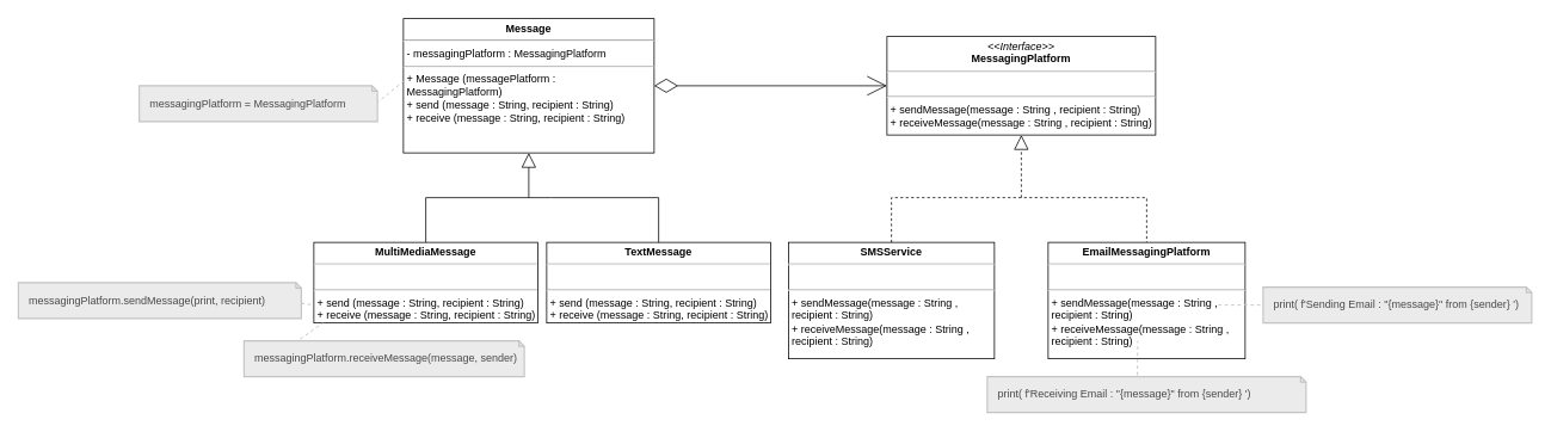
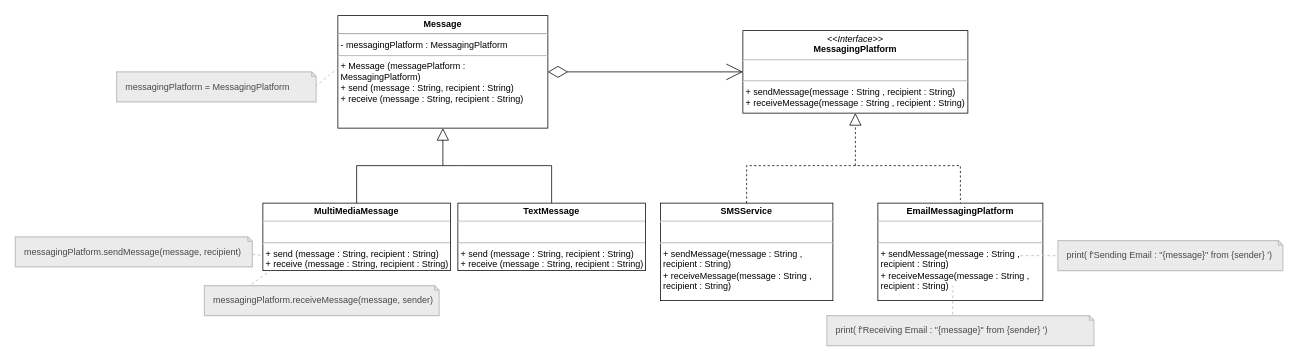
  <mxCell id="0" />
  <mxCell id="1" parent="0" />
  <mxCell id="2" value="&lt;p style=&quot;margin: 4px 0px 0px; text-align: center; font-size: 12px;&quot;&gt;&lt;i style=&quot;font-size: 12px;&quot;&gt;&amp;lt;&amp;lt;Interface&amp;gt;&amp;gt;&lt;/i&gt;&lt;br style=&quot;font-size: 12px;&quot;&gt;&lt;b style=&quot;font-size: 12px;&quot;&gt;MessagingPlatform&lt;/b&gt;&lt;/p&gt;&lt;hr style=&quot;font-size: 12px;&quot;&gt;&lt;p style=&quot;margin: 0px 0px 0px 4px; font-size: 12px;&quot;&gt;&lt;br style=&quot;font-size: 12px;&quot;&gt;&lt;/p&gt;&lt;hr style=&quot;font-size: 12px;&quot;&gt;&lt;p style=&quot;margin: 0px 0px 0px 4px; font-size: 12px;&quot;&gt;+ sendMessage(message : String , recipient : String)&lt;/p&gt;&lt;p style=&quot;margin: 0px 0px 0px 4px; font-size: 12px;&quot;&gt;+ receiveMessage(message : String , recipient : String)&lt;br style=&quot;font-size: 12px;&quot;&gt;&lt;/p&gt;" style="verticalAlign=top;align=left;overflow=fill;fontSize=12;fontFamily=Helvetica;html=1;whiteSpace=wrap;" parent="1" vertex="1"><mxGeometry x="990" y="40" width="300" height="110" as="geometry" /></mxCell>
  <mxCell id="3" value="&lt;p style=&quot;margin: 4px 0px 0px; text-align: center; font-size: 12px;&quot;&gt;&lt;b style=&quot;font-size: 12px;&quot;&gt;Message&lt;/b&gt;&lt;/p&gt;&lt;hr style=&quot;font-size: 12px;&quot;&gt;&lt;p style=&quot;margin: 0px 0px 0px 4px; font-size: 12px;&quot;&gt;- messagingPlatform : MessagingPlatform&lt;/p&gt;&lt;hr style=&quot;font-size: 12px;&quot;&gt;&lt;p style=&quot;margin: 0px 0px 0px 4px; font-size: 12px;&quot;&gt;+ Message (messagePlatform : MessagingPlatform)&lt;/p&gt;&lt;p style=&quot;margin: 0px 0px 0px 4px; font-size: 12px;&quot;&gt;+ send (message : String, recipient : String)&lt;/p&gt;&lt;p style=&quot;margin: 0px 0px 0px 4px; font-size: 12px;&quot;&gt;+ receive (message : String, recipient : String)&lt;br style=&quot;font-size: 12px;&quot;&gt;&lt;/p&gt;" style="verticalAlign=top;align=left;overflow=fill;fontSize=12;fontFamily=Helvetica;html=1;whiteSpace=wrap;movable=0;resizable=0;rotatable=0;deletable=0;editable=0;locked=1;connectable=0;" parent="1" vertex="1"><mxGeometry x="450" y="20" width="280" height="150" as="geometry" /></mxCell>
  <mxCell id="4" value="&lt;p style=&quot;margin: 4px 0px 0px; text-align: center; font-size: 12px;&quot;&gt;&lt;b style=&quot;font-size: 12px;&quot;&gt;SMSService&lt;/b&gt;&lt;/p&gt;&lt;hr style=&quot;font-size: 12px;&quot;&gt;&lt;p style=&quot;margin: 0px 0px 0px 4px; font-size: 12px;&quot;&gt;&lt;br style=&quot;font-size: 12px;&quot;&gt;&lt;/p&gt;&lt;hr style=&quot;font-size: 12px;&quot;&gt;&lt;p style=&quot;border-color: var(--border-color); margin: 0px 0px 0px 4px; font-size: 12px;&quot;&gt;+ sendMessage(message : String , recipient : String)&lt;/p&gt;&lt;p style=&quot;border-color: var(--border-color); margin: 0px 0px 0px 4px; font-size: 12px;&quot;&gt;+ receiveMessage(message : String , recipient : String)&lt;/p&gt;" style="verticalAlign=top;align=left;overflow=fill;fontSize=12;fontFamily=Helvetica;html=1;whiteSpace=wrap;" parent="1" vertex="1"><mxGeometry x="880" y="270" width="230" height="130" as="geometry" /></mxCell>
  <mxCell id="5" value="&lt;p style=&quot;margin: 4px 0px 0px; text-align: center; font-size: 12px;&quot;&gt;&lt;b style=&quot;font-size: 12px;&quot;&gt;EmailMessagingPlatform&lt;/b&gt;&lt;/p&gt;&lt;hr style=&quot;font-size: 12px;&quot;&gt;&lt;p style=&quot;margin: 0px 0px 0px 4px; font-size: 12px;&quot;&gt;&lt;br style=&quot;font-size: 12px;&quot;&gt;&lt;/p&gt;&lt;hr style=&quot;font-size: 12px;&quot;&gt;&lt;p style=&quot;border-color: var(--border-color); margin: 0px 0px 0px 4px; font-size: 12px;&quot;&gt;+ sendMessage(message : String , recipient : String)&lt;/p&gt;&lt;p style=&quot;border-color: var(--border-color); margin: 0px 0px 0px 4px; font-size: 12px;&quot;&gt;+ receiveMessage(message : String , recipient : String)&lt;/p&gt;" style="verticalAlign=top;align=left;overflow=fill;fontSize=12;fontFamily=Helvetica;html=1;whiteSpace=wrap;movable=0;resizable=0;rotatable=0;deletable=0;editable=0;locked=1;connectable=0;" parent="1" vertex="1"><mxGeometry x="1170" y="270" width="220" height="130" as="geometry" /></mxCell>
  <mxCell id="6" value="&lt;p style=&quot;margin: 4px 0px 0px; text-align: center; font-size: 12px;&quot;&gt;&lt;b style=&quot;font-size: 12px;&quot;&gt;MultiMediaMessage&lt;/b&gt;&lt;/p&gt;&lt;hr style=&quot;font-size: 12px;&quot;&gt;&lt;p style=&quot;margin: 0px 0px 0px 4px; font-size: 12px;&quot;&gt;&lt;br style=&quot;font-size: 12px;&quot;&gt;&lt;/p&gt;&lt;hr style=&quot;font-size: 12px;&quot;&gt;&lt;p style=&quot;border-color: var(--border-color); margin: 0px 0px 0px 4px; font-size: 12px;&quot;&gt;+ send (message : String, recipient : String)&lt;/p&gt;&lt;p style=&quot;border-color: var(--border-color); margin: 0px 0px 0px 4px; font-size: 12px;&quot;&gt;+ receive (message : String, recipient : String)&lt;/p&gt;" style="verticalAlign=top;align=left;overflow=fill;fontSize=12;fontFamily=Helvetica;html=1;whiteSpace=wrap;movable=0;resizable=0;rotatable=0;deletable=0;editable=0;locked=1;connectable=0;" parent="1" vertex="1"><mxGeometry x="350" y="270" width="250" height="90" as="geometry" /></mxCell>
  <mxCell id="7" value="&lt;p style=&quot;margin: 4px 0px 0px; text-align: center; font-size: 12px;&quot;&gt;&lt;b style=&quot;font-size: 12px;&quot;&gt;TextMessage&lt;/b&gt;&lt;/p&gt;&lt;hr style=&quot;font-size: 12px;&quot;&gt;&lt;p style=&quot;margin: 0px 0px 0px 4px; font-size: 12px;&quot;&gt;&lt;br style=&quot;font-size: 12px;&quot;&gt;&lt;/p&gt;&lt;hr style=&quot;font-size: 12px;&quot;&gt;&lt;p style=&quot;border-color: var(--border-color); margin: 0px 0px 0px 4px; font-size: 12px;&quot;&gt;+ send (message : String, recipient : String)&lt;/p&gt;&lt;p style=&quot;border-color: var(--border-color); margin: 0px 0px 0px 4px; font-size: 12px;&quot;&gt;+ receive (message : String, recipient : String)&lt;/p&gt;" style="verticalAlign=top;align=left;overflow=fill;fontSize=12;fontFamily=Helvetica;html=1;whiteSpace=wrap;" parent="1" vertex="1"><mxGeometry x="610" y="270" width="250" height="90" as="geometry" /></mxCell>
  <mxCell id="8" value="" style="endArrow=block;endFill=0;endSize=14;html=1;rounded=0;entryX=0.5;entryY=1;entryDx=0;entryDy=0;fontSize=12;" parent="1" target="3" edge="1"><mxGeometry width="160" relative="1" as="geometry"><mxPoint x="590" y="220" as="sourcePoint" /><mxPoint x="840" y="270" as="targetPoint" /></mxGeometry></mxCell>
  <mxCell id="9" value="" style="endArrow=none;html=1;rounded=0;exitX=0.5;exitY=0;exitDx=0;exitDy=0;entryX=0.5;entryY=0;entryDx=0;entryDy=0;fontSize=12;" parent="1" source="6" target="7" edge="1"><mxGeometry width="50" height="50" relative="1" as="geometry"><mxPoint x="430" y="270" as="sourcePoint" /><mxPoint x="770" y="270" as="targetPoint" /><Array as="points"><mxPoint x="475" y="220" /><mxPoint x="615" y="220" /><mxPoint x="735" y="220" /></Array></mxGeometry></mxCell>
  <mxCell id="10" value="" style="endArrow=block;endFill=0;endSize=14;html=1;rounded=0;entryX=0.5;entryY=1;entryDx=0;entryDy=0;dashed=1;fontSize=12;" parent="1" target="2" edge="1"><mxGeometry width="160" relative="1" as="geometry"><mxPoint x="1140" y="220" as="sourcePoint" /><mxPoint x="1270" y="170" as="targetPoint" /></mxGeometry></mxCell>
  <mxCell id="11" value="" style="endArrow=none;html=1;rounded=0;entryX=0.5;entryY=0;entryDx=0;entryDy=0;dashed=1;fontSize=12;exitX=0.5;exitY=0;exitDx=0;exitDy=0;" parent="1" source="4" target="5" edge="1"><mxGeometry width="50" height="50" relative="1" as="geometry"><mxPoint x="1100" y="270" as="sourcePoint" /><mxPoint x="1440" y="270" as="targetPoint" /><Array as="points"><mxPoint x="995" y="220" /><mxPoint x="1280" y="220" /></Array></mxGeometry></mxCell>
  <mxCell id="12" value="" style="endArrow=diamondThin;endFill=0;endSize=24;html=1;rounded=0;entryX=1;entryY=0.5;entryDx=0;entryDy=0;exitX=0;exitY=0.5;exitDx=0;exitDy=0;startArrow=open;startFill=0;startSize=20;fontSize=12;" parent="1" source="2" target="3" edge="1"><mxGeometry width="160" relative="1" as="geometry"><mxPoint x="850" y="280" as="sourcePoint" /><mxPoint x="1010" y="280" as="targetPoint" /></mxGeometry></mxCell>
  <mxCell id="13" style="rounded=0;orthogonalLoop=1;jettySize=auto;html=1;startArrow=none;startFill=1;startSize=3;jumpStyle=none;endArrow=none;endFill=0;anchorPointDirection=0;bendable=0;editable=1;movable=1;resizable=1;rotatable=1;deletable=1;locked=0;connectable=1;backgroundOutline=0;snapToPoint=1;flowAnimation=0;strokeColor=#C3C3C3;dashed=1;shadow=0;strokeWidth=1.2;exitX=0.996;exitY=0.489;exitDx=0;exitDy=0;exitPerimeter=0;entryX=0;entryY=0.5;entryDx=0;entryDy=0;fontSize=12;" parent="1" source="14" edge="1"><mxGeometry relative="1" as="geometry"><mxPoint x="189" y="362.5" as="sourcePoint" /><mxPoint x="240" y="330" as="targetPoint" /></mxGeometry></mxCell>
- <mxCell id="14" value="&lt;font color=&quot;#494949&quot;&gt;&lt;div&gt;&lt;span style=&quot;background-color: initial;&quot;&gt;messagingPlatform.sendMessage(print, recipient)&lt;/span&gt;&lt;br&gt;&lt;/div&gt;&lt;/font&gt;" style="shape=note;size=6;align=left;spacingLeft=10;html=1;whiteSpace=wrap;strokeWidth=1.5;strokeColor=#C3C3C3;gradientColor=none;fillColor=#EBEBEB;" parent="1" vertex="1"><mxGeometry x="20" y="315" width="316" height="40" as="geometry" /></mxCell>
+ <mxCell id="14" value="&lt;font color=&quot;#494949&quot;&gt;&lt;div&gt;&lt;span style=&quot;background-color: initial;&quot;&gt;messagingPlatform.sendMessage(message, recipient)&lt;/span&gt;&lt;br&gt;&lt;/div&gt;&lt;/font&gt;" style="shape=note;size=6;align=left;spacingLeft=10;html=1;whiteSpace=wrap;strokeWidth=1.5;strokeColor=#C3C3C3;gradientColor=none;fillColor=#EBEBEB;" parent="1" vertex="1"><mxGeometry x="20" y="315" width="316" height="40" as="geometry" /></mxCell>
  <mxCell id="15" value="&lt;font color=&quot;#494949&quot; style=&quot;font-size: 12px;&quot;&gt;&lt;div style=&quot;font-size: 12px;&quot;&gt;&lt;span style=&quot;background-color: initial;&quot;&gt;messagingPlatform.receiveMessage(message, sender)&lt;/span&gt;&lt;br&gt;&lt;/div&gt;&lt;/font&gt;" style="shape=note;size=6;align=left;spacingLeft=10;html=1;whiteSpace=wrap;strokeWidth=1.5;strokeColor=#C3C3C3;gradientColor=none;fillColor=#EBEBEB;fontSize=12;" parent="1" vertex="1"><mxGeometry x="272" y="380" width="313" height="40" as="geometry" /></mxCell>
  <mxCell id="16" style="rounded=0;orthogonalLoop=1;jettySize=auto;html=1;startArrow=none;startFill=1;startSize=3;jumpStyle=none;endArrow=none;endFill=0;anchorPointDirection=0;bendable=0;editable=1;movable=1;resizable=1;rotatable=1;deletable=1;locked=0;connectable=1;backgroundOutline=0;snapToPoint=1;flowAnimation=0;strokeColor=#C3C3C3;dashed=1;shadow=0;strokeWidth=1.2;exitX=0.201;exitY=-0.051;exitDx=0;exitDy=0;exitPerimeter=0;fontSize=12;" parent="1" source="15" edge="1"><mxGeometry relative="1" as="geometry"><mxPoint x="205" y="340" as="sourcePoint" /><mxPoint x="360" y="360" as="targetPoint" /></mxGeometry></mxCell>
  <mxCell id="17" style="rounded=0;orthogonalLoop=1;jettySize=auto;html=1;startArrow=none;startFill=1;startSize=3;jumpStyle=none;endArrow=none;endFill=0;anchorPointDirection=0;bendable=0;editable=1;movable=1;resizable=1;rotatable=1;deletable=1;locked=0;connectable=1;backgroundOutline=0;snapToPoint=1;flowAnimation=0;strokeColor=#C3C3C3;dashed=1;shadow=0;strokeWidth=1.2;exitX=0.996;exitY=0.489;exitDx=0;exitDy=0;exitPerimeter=0;fontSize=12;" parent="1" source="18" edge="1"><mxGeometry relative="1" as="geometry"><mxPoint x="339" y="152.5" as="sourcePoint" /><mxPoint x="450" y="90" as="targetPoint" /></mxGeometry></mxCell>
  <mxCell id="18" value="&lt;font color=&quot;#494949&quot; style=&quot;font-size: 12px;&quot;&gt;&lt;div style=&quot;font-size: 12px;&quot;&gt;&lt;span style=&quot;background-color: initial;&quot;&gt;messagingPlatform = MessagingPlatform&lt;/span&gt;&lt;br&gt;&lt;/div&gt;&lt;/font&gt;" style="shape=note;size=6;align=left;spacingLeft=10;html=1;whiteSpace=wrap;strokeWidth=1.5;strokeColor=#C3C3C3;gradientColor=none;fillColor=#EBEBEB;fontSize=12;" parent="1" vertex="1"><mxGeometry x="155" y="95" width="266" height="40" as="geometry" /></mxCell>
  <mxCell id="19" style="rounded=0;orthogonalLoop=1;jettySize=auto;html=1;startArrow=none;startFill=1;startSize=3;jumpStyle=none;endArrow=none;endFill=0;anchorPointDirection=0;bendable=0;editable=1;movable=1;resizable=1;rotatable=1;deletable=1;locked=0;connectable=1;backgroundOutline=0;snapToPoint=1;flowAnimation=0;strokeColor=#C3C3C3;dashed=1;shadow=0;strokeWidth=1.2;exitX=0.471;exitY=-0.041;exitDx=0;exitDy=0;exitPerimeter=0;fontSize=12;" parent="1" source="20" edge="1"><mxGeometry relative="1" as="geometry"><mxPoint x="1619" y="432.5" as="sourcePoint" /><mxPoint x="1270" y="380" as="targetPoint" /></mxGeometry></mxCell>
  <mxCell id="20" value="&lt;font color=&quot;#494949&quot; style=&quot;font-size: 12px;&quot;&gt;&lt;div style=&quot;font-size: 12px;&quot;&gt;&lt;span style=&quot;background-color: initial;&quot;&gt;print( f'Receiving Email : &quot;{message}&quot; from {sender} ')&lt;/span&gt;&lt;br&gt;&lt;/div&gt;&lt;/font&gt;" style="shape=note;size=6;align=left;spacingLeft=10;html=1;whiteSpace=wrap;strokeWidth=1.5;strokeColor=#C3C3C3;gradientColor=none;fillColor=#EBEBEB;fontSize=12;" parent="1" vertex="1"><mxGeometry x="1102" y="420" width="356" height="40" as="geometry" /></mxCell>
  <mxCell id="21" value="&lt;font color=&quot;#494949&quot; style=&quot;font-size: 12px;&quot;&gt;&lt;div style=&quot;font-size: 12px;&quot;&gt;&lt;span style=&quot;background-color: initial;&quot;&gt;print( f'Sending Email : &quot;{message}&quot; from {sender} ')&lt;/span&gt;&lt;br&gt;&lt;/div&gt;&lt;/font&gt;" style="shape=note;size=6;align=left;spacingLeft=10;html=1;whiteSpace=wrap;strokeWidth=1.5;strokeColor=#C3C3C3;gradientColor=none;fillColor=#EBEBEB;fontSize=12;" parent="1" vertex="1"><mxGeometry x="1410" y="320" width="300" height="40" as="geometry" /></mxCell>
  <mxCell id="22" style="rounded=0;orthogonalLoop=1;jettySize=auto;html=1;startArrow=none;startFill=1;startSize=3;jumpStyle=none;endArrow=none;endFill=0;anchorPointDirection=0;bendable=0;editable=1;movable=1;resizable=1;rotatable=1;deletable=1;locked=0;connectable=1;backgroundOutline=0;snapToPoint=1;flowAnimation=0;strokeColor=#C3C3C3;dashed=1;shadow=0;strokeWidth=1.2;entryX=0;entryY=0.5;entryDx=0;entryDy=0;fontSize=12;entryPerimeter=0;" parent="1" target="21" edge="1"><mxGeometry relative="1" as="geometry"><mxPoint x="1360" y="340" as="sourcePoint" /><mxPoint x="1455" y="370" as="targetPoint" /></mxGeometry></mxCell>
  <mxCell id="23" style="rounded=0;orthogonalLoop=1;jettySize=auto;html=1;startArrow=none;startFill=1;startSize=3;jumpStyle=none;endArrow=none;endFill=0;anchorPointDirection=0;bendable=0;editable=1;movable=1;resizable=1;rotatable=1;deletable=1;locked=0;connectable=1;backgroundOutline=0;snapToPoint=1;flowAnimation=0;strokeColor=#C3C3C3;dashed=1;shadow=0;strokeWidth=1.2;exitX=0;exitY=0;exitDx=316.0;exitDy=23;exitPerimeter=0;fontSize=12;" edge="1" parent="1" source="14"><mxGeometry relative="1" as="geometry"><mxPoint x="464" y="390" as="sourcePoint" /><mxPoint x="350" y="340" as="targetPoint" /></mxGeometry></mxCell>
